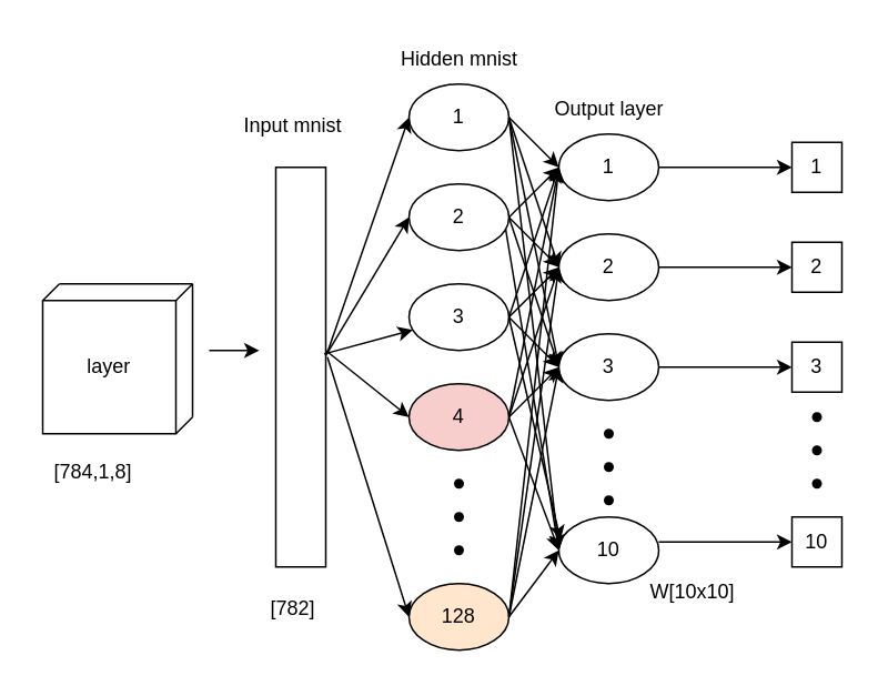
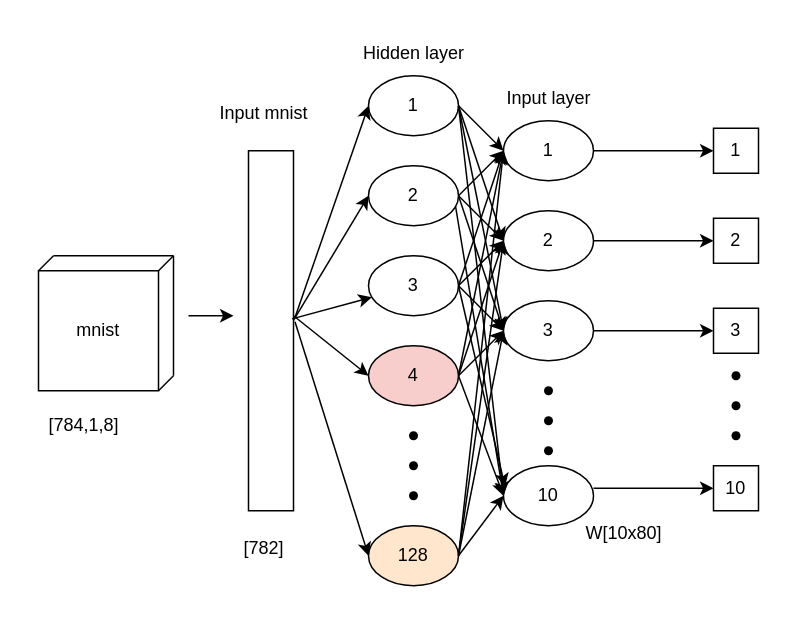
  <mxCell id="0" />
  <mxCell id="1" parent="0" />
- <mxCell id="2" value="layer" style="whiteSpace=wrap;html=1;aspect=fixed;" parent="1" vertex="1"><mxGeometry x="25" y="180" width="80" height="80" as="geometry" /></mxCell>
+ <mxCell id="2" value="mnist" style="whiteSpace=wrap;html=1;aspect=fixed;" parent="1" vertex="1"><mxGeometry x="25" y="180" width="80" height="80" as="geometry" /></mxCell>
  <mxCell id="3" value="" style="endArrow=none;html=1;rounded=0;exitX=0;exitY=0;exitDx=0;exitDy=0;entryX=0;entryY=0;entryDx=0;entryDy=0;" parent="1" source="2" edge="1"><mxGeometry width="50" height="50" relative="1" as="geometry"><mxPoint x="235" y="230" as="sourcePoint" /><mxPoint x="35" y="170" as="targetPoint" /></mxGeometry></mxCell>
  <mxCell id="4" value="" style="endArrow=none;html=1;rounded=0;exitX=1;exitY=0;exitDx=0;exitDy=0;entryX=1;entryY=0;entryDx=0;entryDy=0;" parent="1" source="2" edge="1"><mxGeometry width="50" height="50" relative="1" as="geometry"><mxPoint x="235" y="230" as="sourcePoint" /><mxPoint x="115" y="170" as="targetPoint" /></mxGeometry></mxCell>
  <mxCell id="5" value="" style="endArrow=none;html=1;rounded=0;exitX=1;exitY=1;exitDx=0;exitDy=0;entryX=1;entryY=1;entryDx=0;entryDy=0;" parent="1" source="2" edge="1"><mxGeometry width="50" height="50" relative="1" as="geometry"><mxPoint x="235" y="230" as="sourcePoint" /><mxPoint x="115" y="250" as="targetPoint" /></mxGeometry></mxCell>
  <mxCell id="6" value="" style="endArrow=none;html=1;rounded=0;" parent="1" edge="1"><mxGeometry width="50" height="50" relative="1" as="geometry"><mxPoint x="35" y="170" as="sourcePoint" /><mxPoint x="115" y="170" as="targetPoint" /></mxGeometry></mxCell>
  <mxCell id="7" value="" style="endArrow=none;html=1;rounded=0;" parent="1" edge="1"><mxGeometry width="50" height="50" relative="1" as="geometry"><mxPoint x="115" y="250" as="sourcePoint" /><mxPoint x="115" y="170" as="targetPoint" /></mxGeometry></mxCell>
  <mxCell id="8" value="" style="rounded=0;whiteSpace=wrap;html=1;" parent="1" vertex="1"><mxGeometry x="165" y="100" width="30" height="240" as="geometry" /></mxCell>
  <mxCell id="9" value="" style="endArrow=classic;html=1;rounded=0;" parent="1" edge="1"><mxGeometry width="50" height="50" relative="1" as="geometry"><mxPoint x="125" y="210" as="sourcePoint" /><mxPoint x="155" y="210" as="targetPoint" /></mxGeometry></mxCell>
  <mxCell id="10" value="1" style="ellipse;whiteSpace=wrap;html=1;" parent="1" vertex="1"><mxGeometry x="245" y="50" width="60" height="40" as="geometry" /></mxCell>
  <mxCell id="11" value="2" style="ellipse;whiteSpace=wrap;html=1;" parent="1" vertex="1"><mxGeometry x="245" y="110" width="60" height="40" as="geometry" /></mxCell>
  <mxCell id="12" value="3" style="ellipse;whiteSpace=wrap;html=1;" parent="1" vertex="1"><mxGeometry x="245" y="170" width="60" height="40" as="geometry" /></mxCell>
  <mxCell id="13" value="128" style="ellipse;whiteSpace=wrap;html=1;fillColor=#ffe6cc;" parent="1" vertex="1"><mxGeometry x="245" y="350" width="60" height="40" as="geometry" /></mxCell>
  <mxCell id="14" value="" style="shape=waypoint;sketch=0;size=6;pointerEvents=1;points=[];fillColor=none;resizable=0;rotatable=0;perimeter=centerPerimeter;snapToPoint=1;" parent="1" vertex="1"><mxGeometry x="265" y="280" width="20" height="20" as="geometry" /></mxCell>
  <mxCell id="15" value="" style="shape=waypoint;sketch=0;size=6;pointerEvents=1;points=[];fillColor=none;resizable=0;rotatable=0;perimeter=centerPerimeter;snapToPoint=1;" parent="1" vertex="1"><mxGeometry x="265" y="320" width="20" height="20" as="geometry" /></mxCell>
  <mxCell id="16" value="" style="shape=waypoint;sketch=0;size=6;pointerEvents=1;points=[];fillColor=none;resizable=0;rotatable=0;perimeter=centerPerimeter;snapToPoint=1;" parent="1" vertex="1"><mxGeometry x="265" y="300" width="20" height="20" as="geometry" /></mxCell>
  <mxCell id="17" value="" style="endArrow=classic;html=1;rounded=0;exitX=1.033;exitY=0.463;exitDx=0;exitDy=0;exitPerimeter=0;entryX=0;entryY=0.5;entryDx=0;entryDy=0;" parent="1" source="8" target="10" edge="1"><mxGeometry width="50" height="50" relative="1" as="geometry"><mxPoint x="235" y="230" as="sourcePoint" /><mxPoint x="285" y="180" as="targetPoint" /></mxGeometry></mxCell>
  <mxCell id="18" value="" style="endArrow=classic;html=1;rounded=0;exitX=1;exitY=0.471;exitDx=0;exitDy=0;exitPerimeter=0;entryX=0;entryY=0.5;entryDx=0;entryDy=0;" parent="1" source="8" target="11" edge="1"><mxGeometry width="50" height="50" relative="1" as="geometry"><mxPoint x="235" y="230" as="sourcePoint" /><mxPoint x="285" y="180" as="targetPoint" /></mxGeometry></mxCell>
  <mxCell id="19" value="" style="endArrow=classic;html=1;rounded=0;exitX=0.967;exitY=0.467;exitDx=0;exitDy=0;exitPerimeter=0;" parent="1" source="8" target="12" edge="1"><mxGeometry width="50" height="50" relative="1" as="geometry"><mxPoint x="235" y="230" as="sourcePoint" /><mxPoint x="285" y="180" as="targetPoint" /></mxGeometry></mxCell>
  <mxCell id="20" value="" style="endArrow=classic;html=1;rounded=0;exitX=1.033;exitY=0.475;exitDx=0;exitDy=0;exitPerimeter=0;entryX=0;entryY=0.5;entryDx=0;entryDy=0;" parent="1" source="8" target="13" edge="1"><mxGeometry width="50" height="50" relative="1" as="geometry"><mxPoint x="235" y="230" as="sourcePoint" /><mxPoint x="285" y="180" as="targetPoint" /></mxGeometry></mxCell>
  <mxCell id="21" value="1" style="ellipse;whiteSpace=wrap;html=1;" parent="1" vertex="1"><mxGeometry x="335" y="80" width="60" height="40" as="geometry" /></mxCell>
  <mxCell id="22" value="2" style="ellipse;whiteSpace=wrap;html=1;" parent="1" vertex="1"><mxGeometry x="335" y="140" width="60" height="40" as="geometry" /></mxCell>
  <mxCell id="23" value="3" style="ellipse;whiteSpace=wrap;html=1;" parent="1" vertex="1"><mxGeometry x="335" y="200" width="60" height="40" as="geometry" /></mxCell>
  <mxCell id="24" value="10" style="ellipse;whiteSpace=wrap;html=1;" parent="1" vertex="1"><mxGeometry x="335" y="310" width="60" height="40" as="geometry" /></mxCell>
  <mxCell id="25" value="" style="shape=waypoint;sketch=0;size=6;pointerEvents=1;points=[];fillColor=none;resizable=0;rotatable=0;perimeter=centerPerimeter;snapToPoint=1;" parent="1" vertex="1"><mxGeometry x="355" y="270" width="20" height="20" as="geometry" /></mxCell>
  <mxCell id="26" value="" style="shape=waypoint;sketch=0;size=6;pointerEvents=1;points=[];fillColor=none;resizable=0;rotatable=0;perimeter=centerPerimeter;snapToPoint=1;" parent="1" vertex="1"><mxGeometry x="355" y="290" width="20" height="20" as="geometry" /></mxCell>
  <mxCell id="27" value="" style="shape=waypoint;sketch=0;size=6;pointerEvents=1;points=[];fillColor=none;resizable=0;rotatable=0;perimeter=centerPerimeter;snapToPoint=1;" parent="1" vertex="1"><mxGeometry x="355" y="250" width="20" height="20" as="geometry" /></mxCell>
  <mxCell id="28" value="4" style="ellipse;whiteSpace=wrap;html=1;fillColor=#f8cecc;" parent="1" vertex="1"><mxGeometry x="245" y="230" width="60" height="40" as="geometry" /></mxCell>
  <mxCell id="29" value="" style="endArrow=classic;html=1;rounded=0;entryX=0;entryY=0.5;entryDx=0;entryDy=0;" parent="1" target="28" edge="1"><mxGeometry width="50" height="50" relative="1" as="geometry"><mxPoint x="195" y="210" as="sourcePoint" /><mxPoint x="285" y="180" as="targetPoint" /></mxGeometry></mxCell>
  <mxCell id="30" value="" style="endArrow=classic;html=1;rounded=0;exitX=1;exitY=0.5;exitDx=0;exitDy=0;entryX=0;entryY=0.5;entryDx=0;entryDy=0;" parent="1" source="10" target="21" edge="1"><mxGeometry width="50" height="50" relative="1" as="geometry"><mxPoint x="235" y="230" as="sourcePoint" /><mxPoint x="285" y="180" as="targetPoint" /></mxGeometry></mxCell>
  <mxCell id="31" value="" style="endArrow=classic;html=1;rounded=0;entryX=0;entryY=0.5;entryDx=0;entryDy=0;exitX=1;exitY=0.5;exitDx=0;exitDy=0;" parent="1" source="10" target="22" edge="1"><mxGeometry width="50" height="50" relative="1" as="geometry"><mxPoint x="235" y="230" as="sourcePoint" /><mxPoint x="285" y="180" as="targetPoint" /></mxGeometry></mxCell>
  <mxCell id="32" value="" style="endArrow=classic;html=1;rounded=0;exitX=1;exitY=0.5;exitDx=0;exitDy=0;entryX=0;entryY=0.5;entryDx=0;entryDy=0;" parent="1" source="10" target="23" edge="1"><mxGeometry width="50" height="50" relative="1" as="geometry"><mxPoint x="235" y="230" as="sourcePoint" /><mxPoint x="285" y="180" as="targetPoint" /></mxGeometry></mxCell>
  <mxCell id="33" value="" style="endArrow=classic;html=1;rounded=0;exitX=1;exitY=0.5;exitDx=0;exitDy=0;entryX=0;entryY=0.5;entryDx=0;entryDy=0;" parent="1" source="10" target="24" edge="1"><mxGeometry width="50" height="50" relative="1" as="geometry"><mxPoint x="235" y="230" as="sourcePoint" /><mxPoint x="285" y="180" as="targetPoint" /></mxGeometry></mxCell>
  <mxCell id="34" value="1" style="whiteSpace=wrap;html=1;aspect=fixed;" parent="1" vertex="1"><mxGeometry x="475" y="85" width="30" height="30" as="geometry" /></mxCell>
  <mxCell id="35" value="" style="endArrow=classic;html=1;rounded=0;entryX=0;entryY=0.5;entryDx=0;entryDy=0;exitX=1;exitY=0.5;exitDx=0;exitDy=0;" parent="1" source="21" target="34" edge="1"><mxGeometry width="50" height="50" relative="1" as="geometry"><mxPoint x="235" y="230" as="sourcePoint" /><mxPoint x="285" y="180" as="targetPoint" /></mxGeometry></mxCell>
  <mxCell id="36" value="2" style="whiteSpace=wrap;html=1;aspect=fixed;" parent="1" vertex="1"><mxGeometry x="475" y="145" width="30" height="30" as="geometry" /></mxCell>
  <mxCell id="37" value="" style="endArrow=classic;html=1;rounded=0;entryX=0;entryY=0.5;entryDx=0;entryDy=0;exitX=1;exitY=0.5;exitDx=0;exitDy=0;" parent="1" target="36" edge="1"><mxGeometry width="50" height="50" relative="1" as="geometry"><mxPoint x="395" y="160" as="sourcePoint" /><mxPoint x="285" y="240" as="targetPoint" /></mxGeometry></mxCell>
  <mxCell id="38" value="3" style="whiteSpace=wrap;html=1;aspect=fixed;" parent="1" vertex="1"><mxGeometry x="475" y="205" width="30" height="30" as="geometry" /></mxCell>
  <mxCell id="39" value="" style="endArrow=classic;html=1;rounded=0;entryX=0;entryY=0.5;entryDx=0;entryDy=0;exitX=1;exitY=0.5;exitDx=0;exitDy=0;" parent="1" target="38" edge="1"><mxGeometry width="50" height="50" relative="1" as="geometry"><mxPoint x="395" y="220" as="sourcePoint" /><mxPoint x="285" y="300" as="targetPoint" /></mxGeometry></mxCell>
  <mxCell id="40" value="10" style="whiteSpace=wrap;html=1;aspect=fixed;" parent="1" vertex="1"><mxGeometry x="475" y="310" width="30" height="30" as="geometry" /></mxCell>
  <mxCell id="41" value="" style="endArrow=classic;html=1;rounded=0;entryX=0;entryY=0.5;entryDx=0;entryDy=0;exitX=1;exitY=0.5;exitDx=0;exitDy=0;" parent="1" target="40" edge="1"><mxGeometry width="50" height="50" relative="1" as="geometry"><mxPoint x="395" y="325" as="sourcePoint" /><mxPoint x="285" y="405" as="targetPoint" /></mxGeometry></mxCell>
  <mxCell id="42" value="Input mnist" style="text;html=1;align=center;verticalAlign=middle;resizable=0;points=[];autosize=1;strokeColor=none;fillColor=none;" parent="1" vertex="1"><mxGeometry x="135" y="60" width="80" height="30" as="geometry" /></mxCell>
- <mxCell id="43" value="Hidden mnist" style="text;html=1;align=center;verticalAlign=middle;resizable=0;points=[];autosize=1;strokeColor=none;fillColor=none;" parent="1" vertex="1"><mxGeometry x="230" y="20" width="90" height="30" as="geometry" /></mxCell>
+ <mxCell id="43" value="Hidden layer" style="text;html=1;align=center;verticalAlign=middle;resizable=0;points=[];autosize=1;strokeColor=none;fillColor=none;" parent="1" vertex="1"><mxGeometry x="230" y="20" width="90" height="30" as="geometry" /></mxCell>
  <mxCell id="44" value="" style="endArrow=classic;html=1;rounded=0;entryX=0;entryY=0.5;entryDx=0;entryDy=0;exitX=1;exitY=0.5;exitDx=0;exitDy=0;" parent="1" source="11" target="21" edge="1"><mxGeometry width="50" height="50" relative="1" as="geometry"><mxPoint x="235" y="230" as="sourcePoint" /><mxPoint x="285" y="180" as="targetPoint" /></mxGeometry></mxCell>
  <mxCell id="45" value="" style="endArrow=classic;html=1;rounded=0;entryX=0;entryY=0.5;entryDx=0;entryDy=0;exitX=1;exitY=0.5;exitDx=0;exitDy=0;" parent="1" source="11" target="22" edge="1"><mxGeometry width="50" height="50" relative="1" as="geometry"><mxPoint x="235" y="230" as="sourcePoint" /><mxPoint x="285" y="180" as="targetPoint" /></mxGeometry></mxCell>
  <mxCell id="46" value="" style="endArrow=classic;html=1;rounded=0;entryX=0;entryY=0.5;entryDx=0;entryDy=0;exitX=1;exitY=0.5;exitDx=0;exitDy=0;" parent="1" source="11" target="23" edge="1"><mxGeometry width="50" height="50" relative="1" as="geometry"><mxPoint x="235" y="230" as="sourcePoint" /><mxPoint x="285" y="180" as="targetPoint" /></mxGeometry></mxCell>
  <mxCell id="47" value="" style="endArrow=classic;html=1;rounded=0;exitX=0.967;exitY=0.675;exitDx=0;exitDy=0;exitPerimeter=0;" parent="1" source="11" edge="1"><mxGeometry width="50" height="50" relative="1" as="geometry"><mxPoint x="235" y="230" as="sourcePoint" /><mxPoint x="335" y="330" as="targetPoint" /></mxGeometry></mxCell>
  <mxCell id="48" value="" style="endArrow=classic;html=1;rounded=0;entryX=0;entryY=0.5;entryDx=0;entryDy=0;exitX=1;exitY=0.5;exitDx=0;exitDy=0;" parent="1" source="12" target="22" edge="1"><mxGeometry width="50" height="50" relative="1" as="geometry"><mxPoint x="235" y="230" as="sourcePoint" /><mxPoint x="285" y="180" as="targetPoint" /></mxGeometry></mxCell>
  <mxCell id="49" value="" style="endArrow=classic;html=1;rounded=0;entryX=0;entryY=0.5;entryDx=0;entryDy=0;exitX=1;exitY=0.5;exitDx=0;exitDy=0;" parent="1" source="12" target="21" edge="1"><mxGeometry width="50" height="50" relative="1" as="geometry"><mxPoint x="235" y="230" as="sourcePoint" /><mxPoint x="285" y="180" as="targetPoint" /></mxGeometry></mxCell>
  <mxCell id="50" value="" style="endArrow=classic;html=1;rounded=0;entryX=0;entryY=0.5;entryDx=0;entryDy=0;exitX=1;exitY=0.5;exitDx=0;exitDy=0;" parent="1" source="12" target="23" edge="1"><mxGeometry width="50" height="50" relative="1" as="geometry"><mxPoint x="235" y="230" as="sourcePoint" /><mxPoint x="285" y="180" as="targetPoint" /></mxGeometry></mxCell>
  <mxCell id="51" value="" style="endArrow=classic;html=1;rounded=0;entryX=0;entryY=0.5;entryDx=0;entryDy=0;exitX=1;exitY=0.5;exitDx=0;exitDy=0;" parent="1" source="28" target="24" edge="1"><mxGeometry width="50" height="50" relative="1" as="geometry"><mxPoint x="235" y="230" as="sourcePoint" /><mxPoint x="285" y="180" as="targetPoint" /></mxGeometry></mxCell>
  <mxCell id="52" value="" style="endArrow=classic;html=1;rounded=0;entryX=0.017;entryY=0.35;entryDx=0;entryDy=0;entryPerimeter=0;exitX=1;exitY=0.5;exitDx=0;exitDy=0;" parent="1" source="12" target="24" edge="1"><mxGeometry width="50" height="50" relative="1" as="geometry"><mxPoint x="235" y="230" as="sourcePoint" /><mxPoint x="285" y="180" as="targetPoint" /></mxGeometry></mxCell>
  <mxCell id="53" value="" style="endArrow=classic;html=1;rounded=0;entryX=0;entryY=0.5;entryDx=0;entryDy=0;" parent="1" target="23" edge="1"><mxGeometry width="50" height="50" relative="1" as="geometry"><mxPoint x="305" y="250" as="sourcePoint" /><mxPoint x="285" y="180" as="targetPoint" /></mxGeometry></mxCell>
  <mxCell id="54" value="" style="endArrow=classic;html=1;rounded=0;entryX=0;entryY=0.5;entryDx=0;entryDy=0;exitX=1;exitY=0.5;exitDx=0;exitDy=0;" parent="1" source="28" target="22" edge="1"><mxGeometry width="50" height="50" relative="1" as="geometry"><mxPoint x="235" y="230" as="sourcePoint" /><mxPoint x="285" y="180" as="targetPoint" /></mxGeometry></mxCell>
  <mxCell id="55" value="" style="endArrow=classic;html=1;rounded=0;entryX=0;entryY=0.5;entryDx=0;entryDy=0;" parent="1" target="21" edge="1"><mxGeometry width="50" height="50" relative="1" as="geometry"><mxPoint x="305" y="250" as="sourcePoint" /><mxPoint x="285" y="180" as="targetPoint" /></mxGeometry></mxCell>
  <mxCell id="56" value="" style="endArrow=classic;html=1;rounded=0;entryX=0;entryY=0.5;entryDx=0;entryDy=0;exitX=1;exitY=0.5;exitDx=0;exitDy=0;" parent="1" source="13" target="21" edge="1"><mxGeometry width="50" height="50" relative="1" as="geometry"><mxPoint x="235" y="230" as="sourcePoint" /><mxPoint x="285" y="180" as="targetPoint" /></mxGeometry></mxCell>
  <mxCell id="57" value="" style="endArrow=classic;html=1;rounded=0;entryX=0;entryY=0.5;entryDx=0;entryDy=0;exitX=1;exitY=0.5;exitDx=0;exitDy=0;" parent="1" source="13" target="22" edge="1"><mxGeometry width="50" height="50" relative="1" as="geometry"><mxPoint x="235" y="230" as="sourcePoint" /><mxPoint x="285" y="180" as="targetPoint" /></mxGeometry></mxCell>
  <mxCell id="58" value="" style="endArrow=classic;html=1;rounded=0;entryX=0;entryY=0.5;entryDx=0;entryDy=0;" parent="1" target="23" edge="1"><mxGeometry width="50" height="50" relative="1" as="geometry"><mxPoint x="305" y="370" as="sourcePoint" /><mxPoint x="285" y="180" as="targetPoint" /></mxGeometry></mxCell>
  <mxCell id="59" value="" style="endArrow=classic;html=1;rounded=0;entryX=0;entryY=0.5;entryDx=0;entryDy=0;exitX=1;exitY=0.5;exitDx=0;exitDy=0;" parent="1" source="13" target="24" edge="1"><mxGeometry width="50" height="50" relative="1" as="geometry"><mxPoint x="235" y="230" as="sourcePoint" /><mxPoint x="285" y="180" as="targetPoint" /></mxGeometry></mxCell>
- <mxCell id="60" value="W[10x10]" style="text;html=1;align=center;verticalAlign=middle;resizable=0;points=[];autosize=1;strokeColor=none;fillColor=none;" parent="1" vertex="1"><mxGeometry x="380" y="340" width="70" height="30" as="geometry" /></mxCell>
+ <mxCell id="60" value="W[10x80]" style="text;html=1;align=center;verticalAlign=middle;resizable=0;points=[];autosize=1;strokeColor=none;fillColor=none;" parent="1" vertex="1"><mxGeometry x="380" y="340" width="70" height="30" as="geometry" /></mxCell>
  <mxCell id="61" value="[784,1,8]" style="text;html=1;align=center;verticalAlign=middle;resizable=0;points=[];autosize=1;strokeColor=none;fillColor=none;" parent="1" vertex="1"><mxGeometry x="20" y="268" width="70" height="30" as="geometry" /></mxCell>
  <mxCell id="62" value="[782]" style="text;html=1;align=center;verticalAlign=middle;resizable=0;points=[];autosize=1;strokeColor=none;fillColor=none;" parent="1" vertex="1"><mxGeometry x="150" y="350" width="50" height="30" as="geometry" /></mxCell>
  <mxCell id="63" value="" style="shape=waypoint;sketch=0;size=6;pointerEvents=1;points=[];fillColor=none;resizable=0;rotatable=0;perimeter=centerPerimeter;snapToPoint=1;" parent="1" vertex="1"><mxGeometry x="480" y="260" width="20" height="20" as="geometry" /></mxCell>
  <mxCell id="64" value="" style="shape=waypoint;sketch=0;size=6;pointerEvents=1;points=[];fillColor=none;resizable=0;rotatable=0;perimeter=centerPerimeter;snapToPoint=1;" parent="1" vertex="1"><mxGeometry x="480" y="280" width="20" height="20" as="geometry" /></mxCell>
  <mxCell id="65" value="" style="shape=waypoint;sketch=0;size=6;pointerEvents=1;points=[];fillColor=none;resizable=0;rotatable=0;perimeter=centerPerimeter;snapToPoint=1;" parent="1" vertex="1"><mxGeometry x="480" y="240" width="20" height="20" as="geometry" /></mxCell>
- <mxCell id="66" value="Output layer" style="text;html=1;align=center;verticalAlign=middle;resizable=0;points=[];autosize=1;strokeColor=none;fillColor=none;" vertex="1" parent="1"><mxGeometry x="320" y="50" width="90" height="30" as="geometry" /></mxCell>
+ <mxCell id="66" value="Input layer" style="text;html=1;align=center;verticalAlign=middle;resizable=0;points=[];autosize=1;strokeColor=none;fillColor=none;" vertex="1" parent="1"><mxGeometry x="320" y="50" width="90" height="30" as="geometry" /></mxCell>
